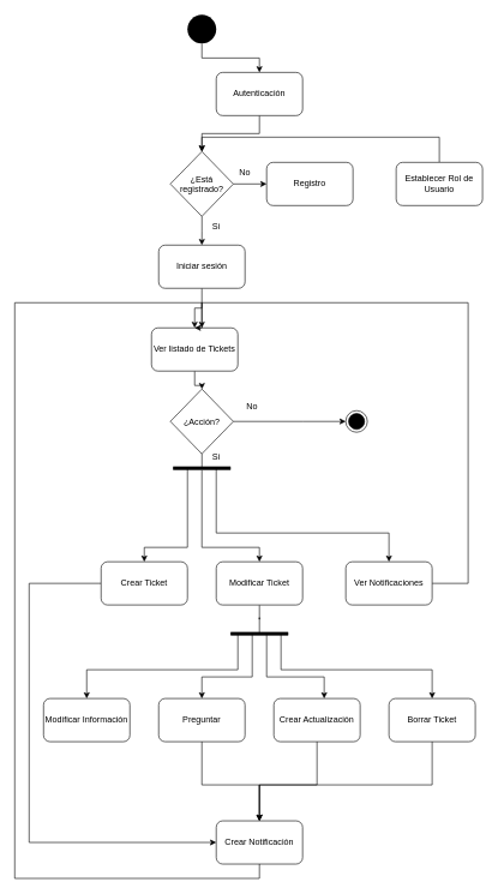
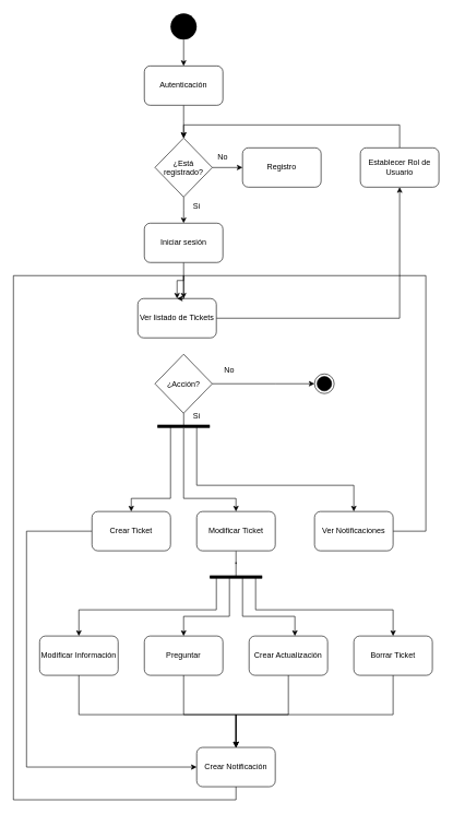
  <mxCell id="0" />
  <mxCell id="1" parent="0" />
  <mxCell id="2" value="" style="edgeStyle=orthogonalEdgeStyle;rounded=0;orthogonalLoop=1;jettySize=auto;html=1;" parent="1" source="3" target="5" edge="1"><mxGeometry relative="1" as="geometry" /></mxCell>
  <mxCell id="3" value="" style="ellipse;fillColor=#000000;strokeColor=none;" parent="1" vertex="1"><mxGeometry x="260" y="20" width="40" height="40" as="geometry" /></mxCell>
  <mxCell id="4" value="" style="edgeStyle=orthogonalEdgeStyle;rounded=0;orthogonalLoop=1;jettySize=auto;html=1;exitX=0.5;exitY=1;exitDx=0;exitDy=0;" parent="1" source="5" target="8" edge="1"><mxGeometry relative="1" as="geometry"><mxPoint x="280" y="190" as="sourcePoint" /></mxGeometry></mxCell>
- <mxCell id="5" value="Autenticación" style="rounded=1;whiteSpace=wrap;html=1;" parent="1" vertex="1"><mxGeometry x="300" y="100" width="120" height="60" as="geometry" /></mxCell>
+ <mxCell id="5" value="Autenticación" style="rounded=1;whiteSpace=wrap;html=1;" parent="1" vertex="1"><mxGeometry x="220" y="100" width="120" height="60" as="geometry" /></mxCell>
  <mxCell id="6" value="" style="edgeStyle=orthogonalEdgeStyle;rounded=0;orthogonalLoop=1;jettySize=auto;html=1;" parent="1" source="8" target="12" edge="1"><mxGeometry relative="1" as="geometry" /></mxCell>
  <mxCell id="7" value="" style="edgeStyle=orthogonalEdgeStyle;rounded=0;orthogonalLoop=1;jettySize=auto;html=1;" parent="1" source="8" target="10" edge="1"><mxGeometry relative="1" as="geometry" /></mxCell>
  <mxCell id="8" value="¿Está &#10;registrado?" style="rhombus;" parent="1" vertex="1"><mxGeometry x="236.25" y="210" width="87.5" height="90" as="geometry" /></mxCell>
  <mxCell id="9" style="edgeStyle=orthogonalEdgeStyle;rounded=0;orthogonalLoop=1;jettySize=auto;html=1;exitX=0.5;exitY=0;exitDx=0;exitDy=0;entryX=0.5;entryY=0;entryDx=0;entryDy=0;" parent="1" source="15" target="8" edge="1"><mxGeometry relative="1" as="geometry"><Array as="points"><mxPoint x="610" y="190" /><mxPoint x="280" y="190" /></Array></mxGeometry></mxCell>
  <mxCell id="10" value="Registro" style="rounded=1;whiteSpace=wrap;html=1;" parent="1" vertex="1"><mxGeometry x="370" y="225" width="120" height="60" as="geometry" /></mxCell>
  <mxCell id="11" value="" style="edgeStyle=orthogonalEdgeStyle;rounded=0;orthogonalLoop=1;jettySize=auto;html=1;" parent="1" source="12" target="17" edge="1"><mxGeometry relative="1" as="geometry" /></mxCell>
  <mxCell id="12" value="Iniciar sesión" style="rounded=1;whiteSpace=wrap;html=1;" parent="1" vertex="1"><mxGeometry x="220" y="340" width="120" height="60" as="geometry" /></mxCell>
  <mxCell id="13" value="No" style="text;html=1;strokeColor=none;fillColor=none;align=center;verticalAlign=middle;whiteSpace=wrap;rounded=0;" parent="1" vertex="1"><mxGeometry x="310" y="225" width="60" height="30" as="geometry" /></mxCell>
  <mxCell id="14" value="Si" style="text;html=1;strokeColor=none;fillColor=none;align=center;verticalAlign=middle;whiteSpace=wrap;rounded=0;" parent="1" vertex="1"><mxGeometry x="270" y="300" width="60" height="30" as="geometry" /></mxCell>
  <mxCell id="15" value="Establecer Rol de Usuario" style="rounded=1;whiteSpace=wrap;html=1;" parent="1" vertex="1"><mxGeometry x="550" y="225" width="120" height="60" as="geometry" /></mxCell>
- <mxCell id="16" value="" style="edgeStyle=orthogonalEdgeStyle;rounded=0;orthogonalLoop=1;jettySize=auto;html=1;" parent="1" source="17" target="20" edge="1"><mxGeometry relative="1" as="geometry" /></mxCell>
+ <mxCell id="16" value="" style="edgeStyle=orthogonalEdgeStyle;rounded=0;orthogonalLoop=1;jettySize=auto;html=1;" parent="1" source="17" target="15" edge="1"><mxGeometry relative="1" as="geometry" /></mxCell>
  <mxCell id="17" value="Ver listado de Tickets" style="rounded=1;whiteSpace=wrap;html=1;" parent="1" vertex="1"><mxGeometry x="210" y="455" width="120" height="60" as="geometry" /></mxCell>
  <mxCell id="18" style="edgeStyle=orthogonalEdgeStyle;rounded=0;orthogonalLoop=1;jettySize=auto;html=1;exitX=1;exitY=0.5;exitDx=0;exitDy=0;" parent="1" source="20" target="30" edge="1"><mxGeometry relative="1" as="geometry"><mxPoint x="510" y="580" as="targetPoint" /><Array as="points"><mxPoint x="420" y="585" /><mxPoint x="420" y="585" /></Array></mxGeometry></mxCell>
  <mxCell id="19" value="" style="edgeStyle=orthogonalEdgeStyle;rounded=0;orthogonalLoop=1;jettySize=auto;html=1;startArrow=none;" parent="1" source="25" target="24" edge="1"><mxGeometry relative="1" as="geometry"><Array as="points"><mxPoint x="280" y="760" /><mxPoint x="360" y="760" /></Array></mxGeometry></mxCell>
  <mxCell id="20" value="¿Acción?" style="rhombus;" parent="1" vertex="1"><mxGeometry x="236.25" y="540" width="87.5" height="90" as="geometry" /></mxCell>
  <mxCell id="21" value="No" style="text;html=1;strokeColor=none;fillColor=none;align=center;verticalAlign=middle;whiteSpace=wrap;rounded=0;" parent="1" vertex="1"><mxGeometry x="320" y="550" width="60" height="30" as="geometry" /></mxCell>
  <mxCell id="22" value="Si" style="text;html=1;strokeColor=none;fillColor=none;align=center;verticalAlign=middle;whiteSpace=wrap;rounded=0;" parent="1" vertex="1"><mxGeometry x="270" y="620" width="60" height="30" as="geometry" /></mxCell>
  <mxCell id="23" style="edgeStyle=orthogonalEdgeStyle;rounded=0;orthogonalLoop=1;jettySize=auto;html=1;entryX=0.5;entryY=0.5;entryDx=0;entryDy=0;entryPerimeter=0;endArrow=none;endFill=0;" edge="1" parent="1" source="24" target="32"><mxGeometry relative="1" as="geometry"><mxPoint x="360" y="860" as="targetPoint" /></mxGeometry></mxCell>
  <mxCell id="24" value="Modificar Ticket" style="rounded=1;whiteSpace=wrap;html=1;" parent="1" vertex="1"><mxGeometry x="300" y="780" width="120" height="60" as="geometry" /></mxCell>
  <mxCell id="25" value="" style="html=1;points=[];perimeter=orthogonalPerimeter;fillColor=#000000;strokeColor=none;rotation=90;" vertex="1" parent="1"><mxGeometry x="277.5" y="610" width="5" height="80" as="geometry" /></mxCell>
  <mxCell id="26" value="" style="edgeStyle=orthogonalEdgeStyle;rounded=0;orthogonalLoop=1;jettySize=auto;html=1;endArrow=none;" edge="1" parent="1" source="20" target="25"><mxGeometry relative="1" as="geometry"><mxPoint x="280.1" y="629.897" as="sourcePoint" /><mxPoint x="280" y="680" as="targetPoint" /></mxGeometry></mxCell>
  <mxCell id="27" style="edgeStyle=orthogonalEdgeStyle;rounded=0;orthogonalLoop=1;jettySize=auto;html=1;" edge="1" parent="1" source="28" target="45"><mxGeometry relative="1" as="geometry"><Array as="points"><mxPoint x="40" y="810" /><mxPoint x="40" y="1170" /></Array></mxGeometry></mxCell>
  <mxCell id="28" value="Crear Ticket" style="rounded=1;whiteSpace=wrap;html=1;" vertex="1" parent="1"><mxGeometry x="140" y="780" width="120" height="60" as="geometry" /></mxCell>
  <mxCell id="29" value="" style="edgeStyle=orthogonalEdgeStyle;rounded=0;orthogonalLoop=1;jettySize=auto;html=1;startArrow=none;" edge="1" parent="1" source="25" target="28"><mxGeometry relative="1" as="geometry"><mxPoint x="330" y="660" as="sourcePoint" /><mxPoint x="370" y="790" as="targetPoint" /><Array as="points"><mxPoint x="260" y="650" /><mxPoint x="260" y="760" /><mxPoint x="200" y="760" /></Array></mxGeometry></mxCell>
  <mxCell id="30" value="" style="ellipse;html=1;shape=endState;fillColor=#000000;strokeColor=#000000;" vertex="1" parent="1"><mxGeometry x="480" y="570" width="30" height="30" as="geometry" /></mxCell>
  <mxCell id="31" style="edgeStyle=orthogonalEdgeStyle;rounded=0;orthogonalLoop=1;jettySize=auto;html=1;" edge="1" parent="1" source="32" target="40"><mxGeometry relative="1" as="geometry"><Array as="points"><mxPoint x="330" y="880" /><mxPoint x="330" y="930" /><mxPoint x="120" y="930" /></Array></mxGeometry></mxCell>
  <mxCell id="32" value="" style="html=1;points=[];perimeter=orthogonalPerimeter;fillColor=#000000;strokeColor=none;rotation=90;" vertex="1" parent="1"><mxGeometry x="357.5" y="840" width="5" height="80" as="geometry" /></mxCell>
  <mxCell id="33" style="edgeStyle=orthogonalEdgeStyle;rounded=0;orthogonalLoop=1;jettySize=auto;html=1;" edge="1" parent="1" source="34" target="45"><mxGeometry relative="1" as="geometry"><Array as="points"><mxPoint x="280" y="1090" /><mxPoint x="360" y="1090" /></Array></mxGeometry></mxCell>
  <mxCell id="34" value="Preguntar" style="rounded=1;whiteSpace=wrap;html=1;" vertex="1" parent="1"><mxGeometry x="220" y="970" width="120" height="60" as="geometry" /></mxCell>
  <mxCell id="35" value="" style="edgeStyle=orthogonalEdgeStyle;rounded=0;orthogonalLoop=1;jettySize=auto;html=1;" edge="1" parent="1" source="36" target="45"><mxGeometry relative="1" as="geometry"><Array as="points"><mxPoint x="440" y="1090" /><mxPoint x="360" y="1090" /></Array></mxGeometry></mxCell>
  <mxCell id="36" value="Crear Actualización" style="rounded=1;whiteSpace=wrap;html=1;" vertex="1" parent="1"><mxGeometry x="380" y="970" width="120" height="60" as="geometry" /></mxCell>
  <mxCell id="37" style="edgeStyle=orthogonalEdgeStyle;rounded=0;orthogonalLoop=1;jettySize=auto;html=1;" edge="1" parent="1" source="38" target="45"><mxGeometry relative="1" as="geometry"><Array as="points"><mxPoint x="600" y="1090" /><mxPoint x="360" y="1090" /></Array></mxGeometry></mxCell>
  <mxCell id="38" value="Borrar Ticket" style="rounded=1;whiteSpace=wrap;html=1;" vertex="1" parent="1"><mxGeometry x="540" y="970" width="120" height="60" as="geometry" /></mxCell>
+ <mxCell id="39" style="edgeStyle=orthogonalEdgeStyle;rounded=0;orthogonalLoop=1;jettySize=auto;html=1;" edge="1" parent="1" source="40" target="45"><mxGeometry relative="1" as="geometry"><Array as="points"><mxPoint x="120" y="1090" /><mxPoint x="360" y="1090" /></Array></mxGeometry></mxCell>
  <mxCell id="40" value="Modificar Información" style="rounded=1;whiteSpace=wrap;html=1;" vertex="1" parent="1"><mxGeometry x="60" y="970" width="120" height="60" as="geometry" /></mxCell>
  <mxCell id="41" style="edgeStyle=orthogonalEdgeStyle;rounded=0;orthogonalLoop=1;jettySize=auto;html=1;" edge="1" parent="1" source="32" target="34"><mxGeometry relative="1" as="geometry"><mxPoint x="330" y="890" as="sourcePoint" /><mxPoint x="130" y="980" as="targetPoint" /><Array as="points"><mxPoint x="350" y="880" /><mxPoint x="350" y="940" /><mxPoint x="280" y="940" /></Array></mxGeometry></mxCell>
  <mxCell id="42" style="edgeStyle=orthogonalEdgeStyle;rounded=0;orthogonalLoop=1;jettySize=auto;html=1;" edge="1" parent="1" source="32" target="36"><mxGeometry relative="1" as="geometry"><mxPoint x="330" y="890" as="sourcePoint" /><mxPoint x="290" y="980" as="targetPoint" /><Array as="points"><mxPoint x="370" y="880" /><mxPoint x="370" y="940" /><mxPoint x="450" y="940" /></Array></mxGeometry></mxCell>
  <mxCell id="43" style="edgeStyle=orthogonalEdgeStyle;rounded=0;orthogonalLoop=1;jettySize=auto;html=1;" edge="1" parent="1" source="32" target="38"><mxGeometry relative="1" as="geometry"><mxPoint x="410" y="890" as="sourcePoint" /><mxPoint x="460" y="980" as="targetPoint" /><Array as="points"><mxPoint x="390" y="880" /><mxPoint x="390" y="930" /><mxPoint x="600" y="930" /></Array></mxGeometry></mxCell>
  <mxCell id="44" style="edgeStyle=orthogonalEdgeStyle;rounded=0;orthogonalLoop=1;jettySize=auto;html=1;entryX=0.5;entryY=0;entryDx=0;entryDy=0;" edge="1" parent="1" source="45" target="17"><mxGeometry relative="1" as="geometry"><Array as="points"><mxPoint x="360" y="1220" /><mxPoint x="20" y="1220" /><mxPoint x="20" y="420" /><mxPoint x="280" y="420" /></Array></mxGeometry></mxCell>
  <mxCell id="45" value="Crear Notificación" style="rounded=1;whiteSpace=wrap;html=1;" vertex="1" parent="1"><mxGeometry x="300" y="1140" width="120" height="60" as="geometry" /></mxCell>
  <mxCell id="46" style="edgeStyle=orthogonalEdgeStyle;rounded=0;orthogonalLoop=1;jettySize=auto;html=1;" edge="1" parent="1" source="47" target="17"><mxGeometry relative="1" as="geometry"><Array as="points"><mxPoint x="650" y="810" /><mxPoint x="650" y="420" /><mxPoint x="280" y="420" /></Array></mxGeometry></mxCell>
  <mxCell id="47" value="Ver Notificaciones" style="rounded=1;whiteSpace=wrap;html=1;" vertex="1" parent="1"><mxGeometry x="480" y="780" width="120" height="60" as="geometry" /></mxCell>
  <mxCell id="48" value="" style="edgeStyle=orthogonalEdgeStyle;rounded=0;orthogonalLoop=1;jettySize=auto;html=1;startArrow=none;" edge="1" parent="1" source="25" target="47"><mxGeometry relative="1" as="geometry"><mxPoint x="330" y="660" as="sourcePoint" /><mxPoint x="370.059" y="790" as="targetPoint" /><Array as="points"><mxPoint x="300" y="650" /><mxPoint x="300" y="740" /><mxPoint x="540" y="740" /></Array></mxGeometry></mxCell>
